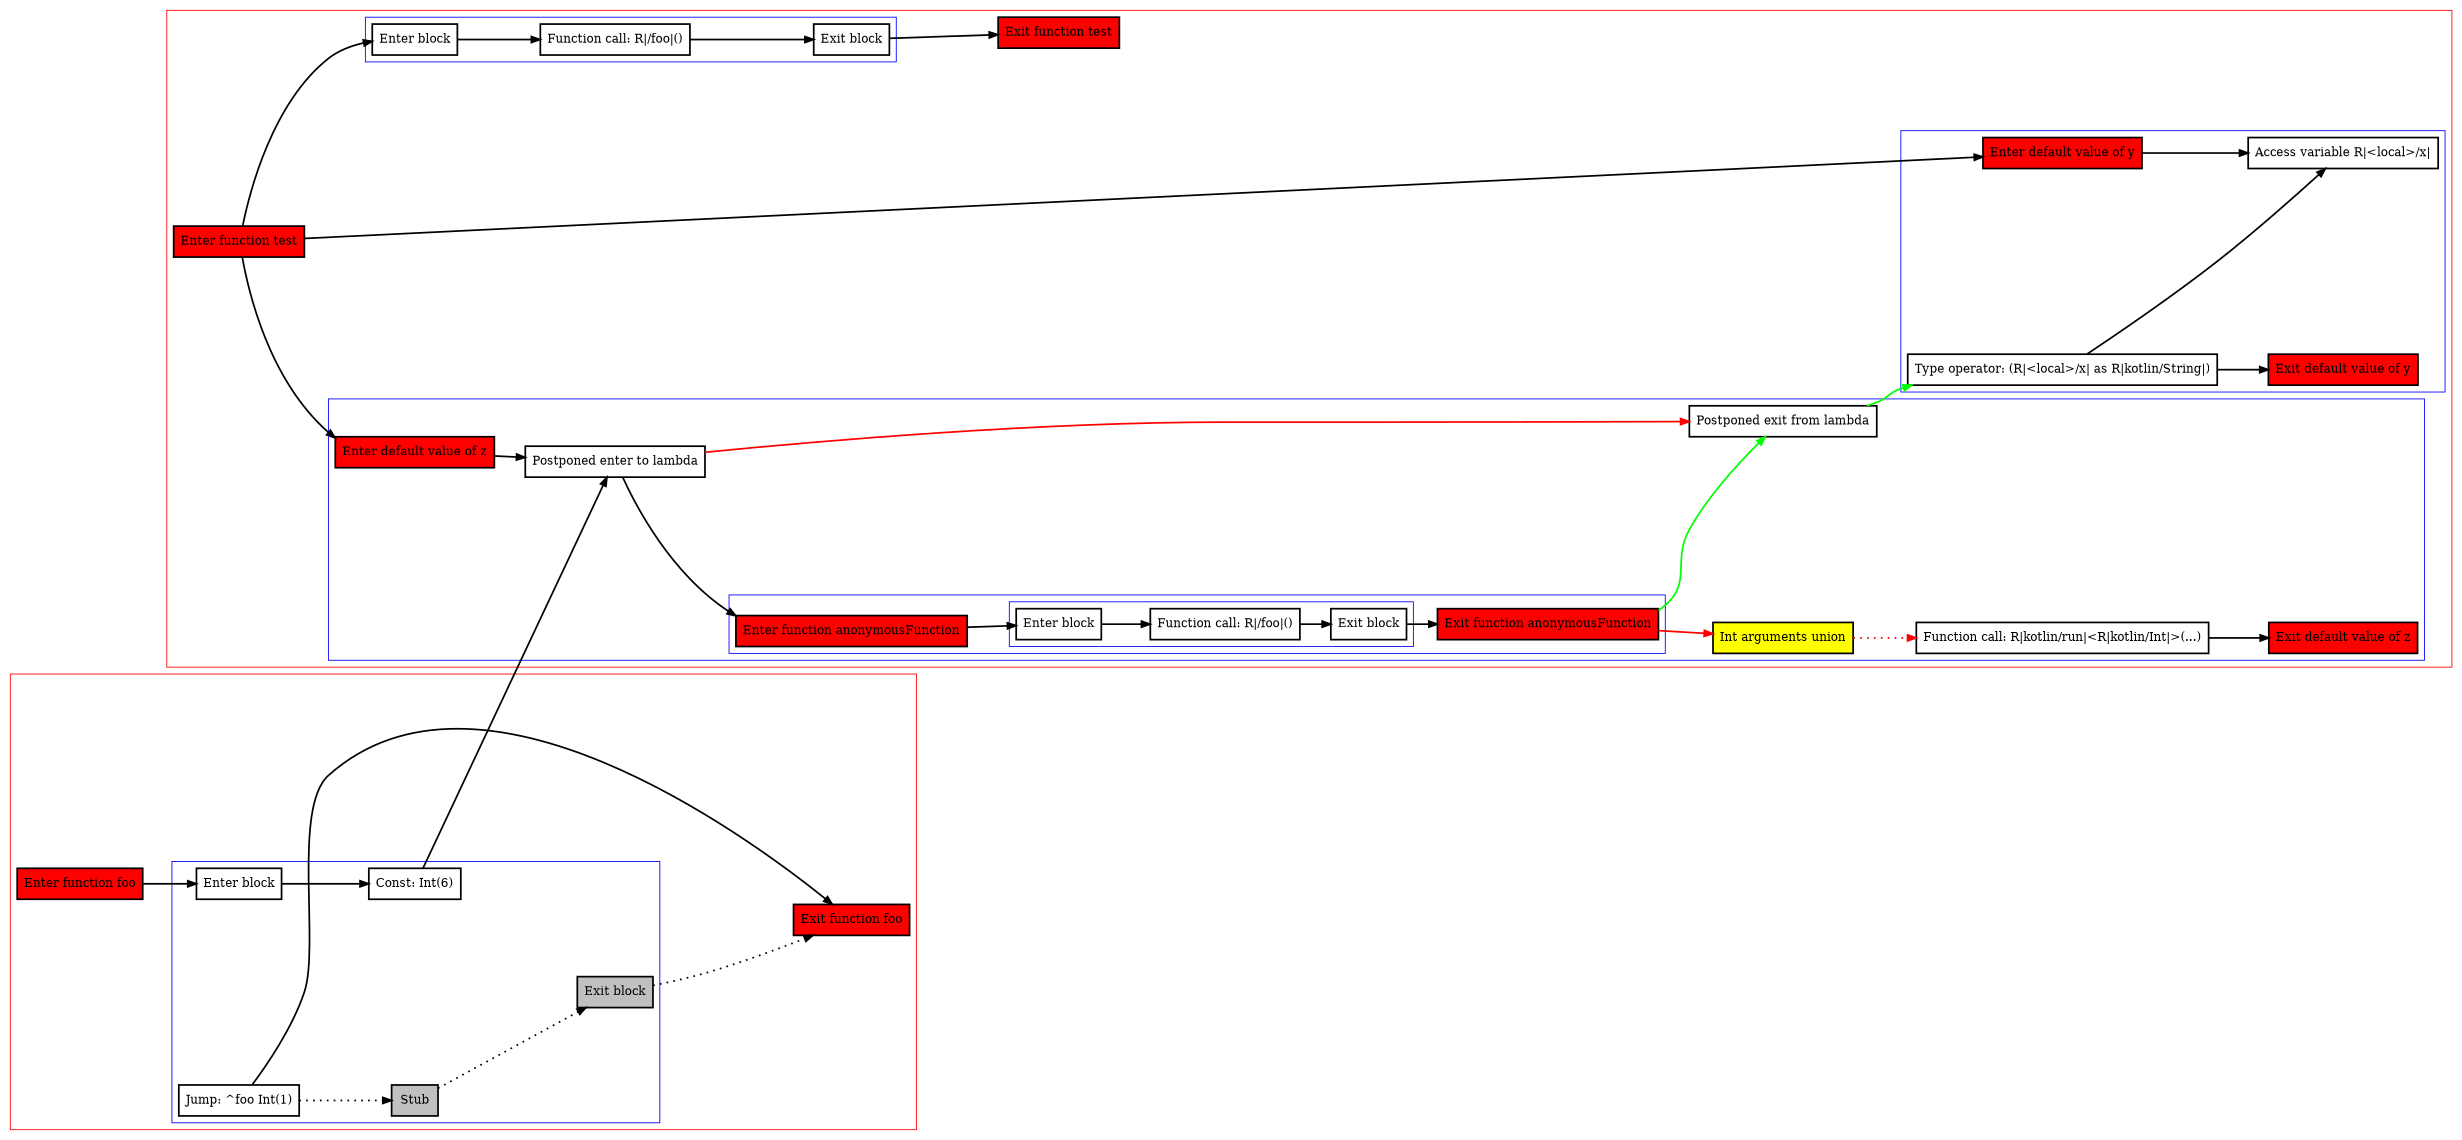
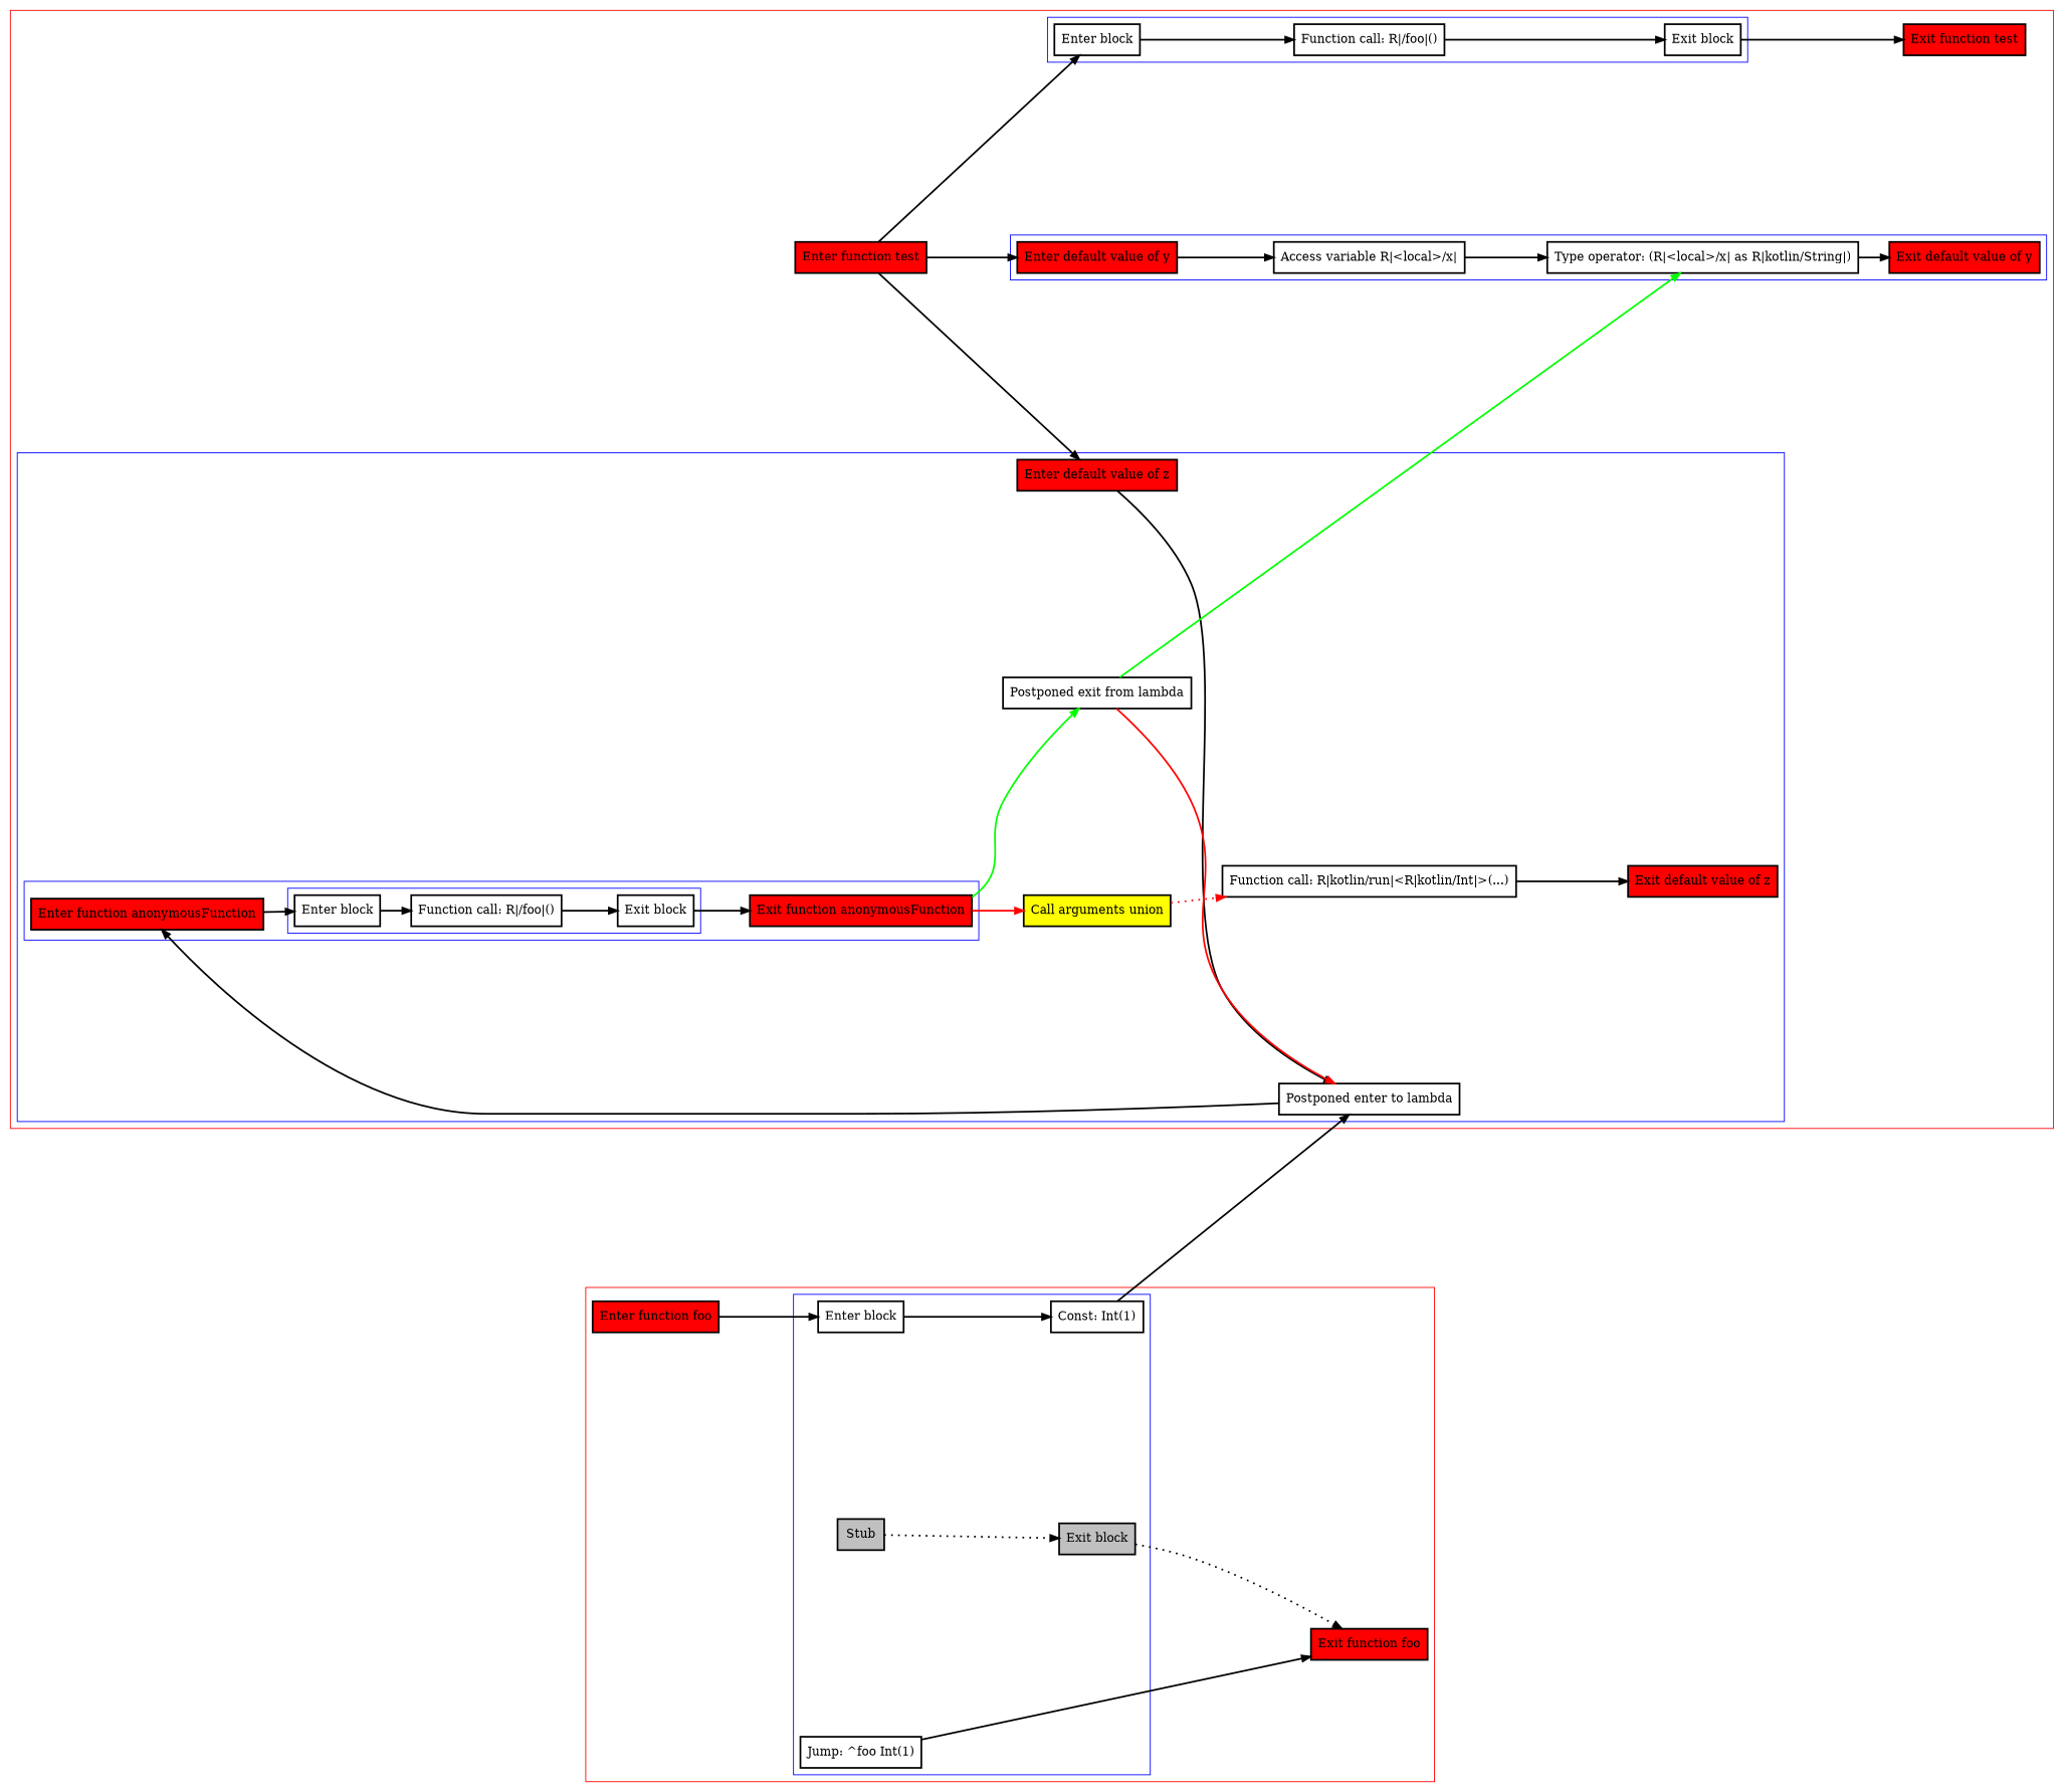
  digraph {
    nodesep=3
    rankdir=LR
    node [penwidth=2 shape=box]
    edge [penwidth=2]
    n1 [label="Enter block"]
-   n2 [label="Const: Int(6)"]
+   n2 [label="Const: Int(1)"]
    n3 [label="Jump: ^foo Int(1)"]
    n4 [fillcolor=gray label=Stub style=filled]
    n5 [fillcolor=gray label="Exit block" style=filled]
    n6 [fillcolor=red label="Enter function foo" style=filled]
    n7 [fillcolor=red label="Exit function foo" style=filled]
    n8 [label="Enter block"]
    n9 [label="Function call: R|/foo|()"]
    n10 [label="Exit block"]
    n11 [fillcolor=red label="Enter function anonymousFunction" style=filled]
    n12 [fillcolor=red label="Exit function anonymousFunction" style=filled]
    n13 [fillcolor=red label="Enter default value of z" style=filled]
    n14 [label="Postponed enter to lambda"]
-   n15 [fillcolor=yellow label="Int arguments union" style=filled]
+   n15 [fillcolor=yellow label="Call arguments union" style=filled]
    n16 [label="Postponed exit from lambda"]
    n17 [label="Function call: R|kotlin/run|<R|kotlin/Int|>(...)"]
    n18 [fillcolor=red label="Exit default value of z" style=filled]
    n19 [fillcolor=red label="Enter default value of y" style=filled]
    n20 [label="Access variable R|<local>/x|"]
    n21 [label="Type operator: (R|<local>/x| as R|kotlin/String|)"]
    n22 [fillcolor=red label="Exit default value of y" style=filled]
    n23 [label="Enter block"]
    n24 [label="Function call: R|/foo|()"]
    n25 [label="Exit block"]
    n26 [fillcolor=red label="Enter function test" style=filled]
    n27 [fillcolor=red label="Exit function test" style=filled]
    subgraph cluster_1 {
      color=red
      n6
      n7
      subgraph cluster_2 {
        color=blue
        n1
        n2
        n3
        n4
        n5
      }
    }
    subgraph cluster_3 {
      color=red
      n26
      n27
      subgraph cluster_4 {
        color=blue
        n13
        n14
        n15
        n16
        n17
        n18
        subgraph cluster_5 {
          color=blue
          n11
          n12
          subgraph cluster_6 {
            color=blue
            n8
            n9
            n10
          }
        }
      }
      subgraph cluster_7 {
        color=blue
        n19
        n20
        n21
        n22
      }
      subgraph cluster_8 {
        color=blue
        n23
        n24
        n25
      }
    }
    n1 -> n2
    n2 -> n14
-   n3 -> n4 [style=dotted]
    n3 -> n7
    n4 -> n5 [style=dotted]
    n5 -> n7 [style=dotted]
    n6 -> n1
    n8 -> n9
    n9 -> n10
    n10 -> n12
    n11 -> n8
    n12 -> n15 [color=red]
    n12 -> n16 [color=green]
    n13 -> n14
    n14 -> n11
-   n14 -> n16 [color=red]
+   n16 -> n14 [color=red]
    n15 -> n17 [color=red style=dotted]
    n16 -> n21 [color=green]
    n17 -> n18
    n19 -> n20
-   n21 -> n20
+   n20 -> n21
    n21 -> n22
    n23 -> n24
    n24 -> n25
    n25 -> n27
    n26 -> n13
    n26 -> n19
    n26 -> n23
  }
